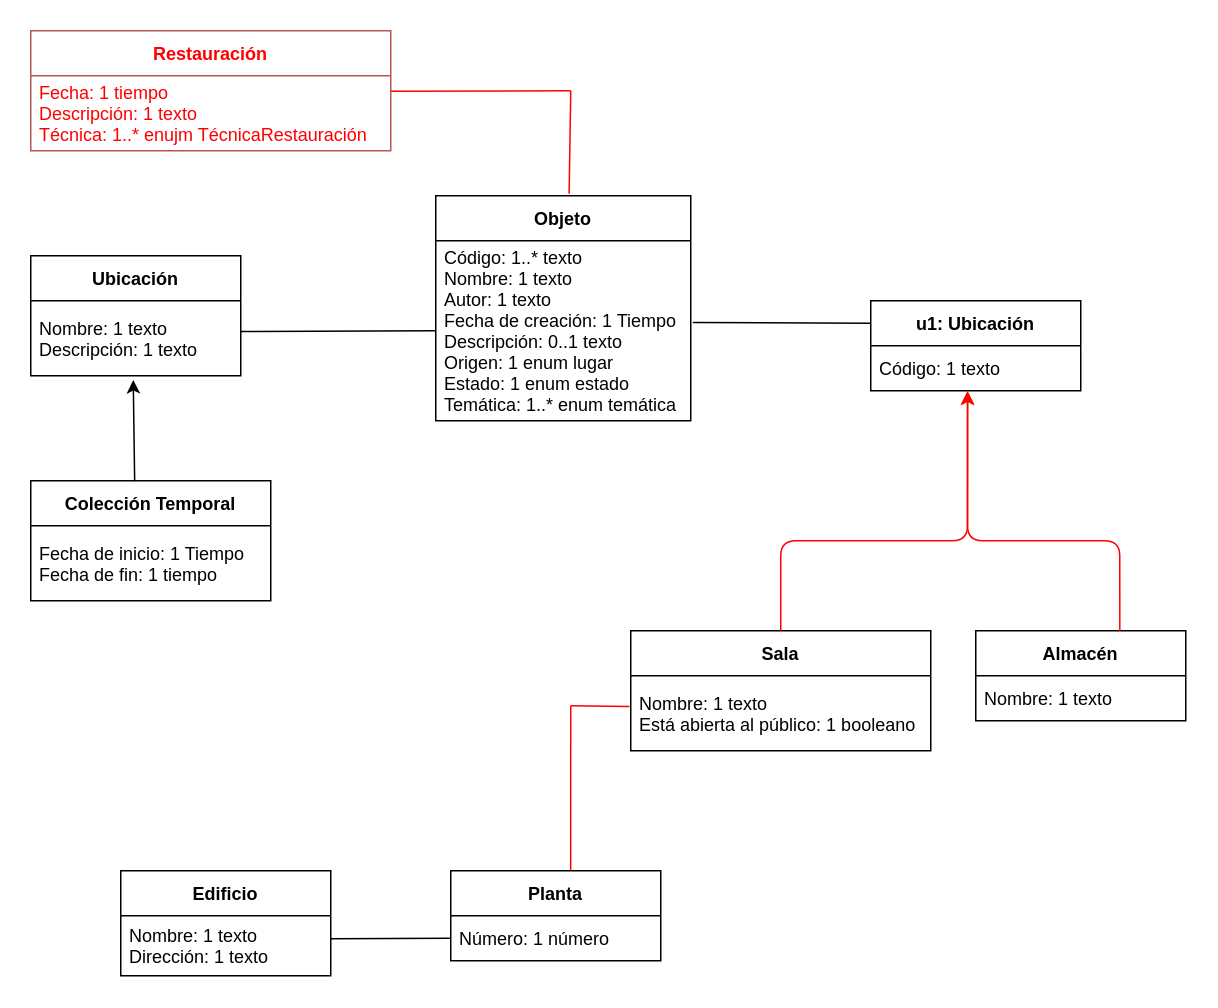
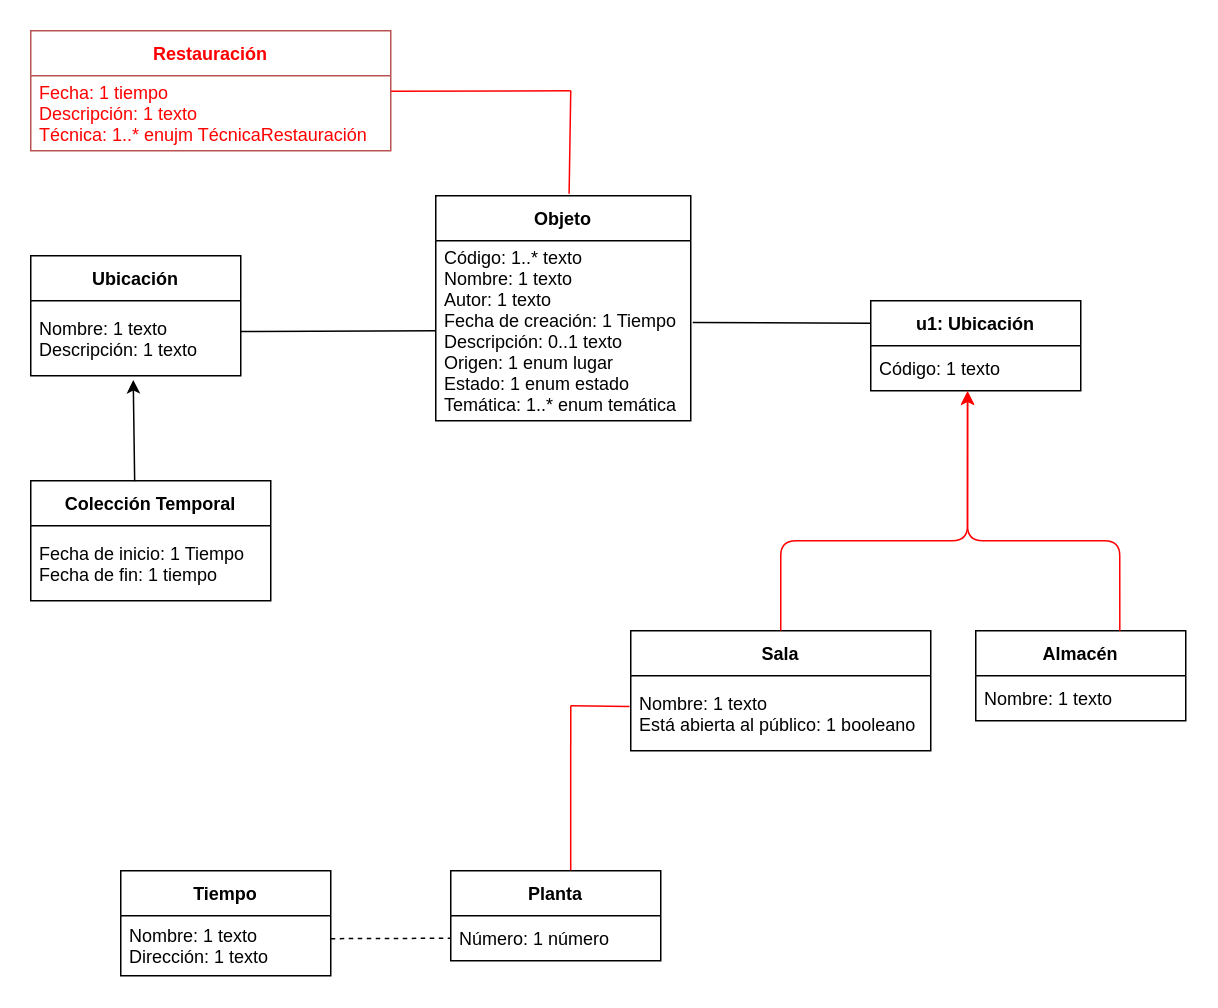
  <mxCell id="0" />
  <mxCell id="1" parent="0" />
  <mxCell id="2" value="Restauración" style="swimlane;fontStyle=1;childLayout=stackLayout;horizontal=1;startSize=30;horizontalStack=0;resizeParent=1;resizeParentMax=0;resizeLast=0;collapsible=1;marginBottom=0;fillColor=none;strokeColor=#b85450;fontColor=#FF0000;" vertex="1" parent="1"><mxGeometry x="20" y="20" width="240" height="80" as="geometry" /></mxCell>
  <mxCell id="3" value="Fecha: 1 tiempo&#10;Descripción: 1 texto&#10;Técnica: 1..* enujm TécnicaRestauración" style="text;strokeColor=none;fillColor=none;align=left;verticalAlign=middle;spacingLeft=4;spacingRight=4;overflow=hidden;points=[[0,0.5],[1,0.5]];portConstraint=eastwest;rotatable=0;fontColor=#FF0000;" vertex="1" parent="2"><mxGeometry y="30" width="240" height="50" as="geometry" /></mxCell>
  <mxCell id="4" value="Objeto" style="swimlane;fontStyle=1;childLayout=stackLayout;horizontal=1;startSize=30;horizontalStack=0;resizeParent=1;resizeParentMax=0;resizeLast=0;collapsible=1;marginBottom=0;fillColor=none;" vertex="1" parent="1"><mxGeometry x="290" y="130" width="170" height="150" as="geometry" /></mxCell>
  <mxCell id="5" value="Código: 1..* texto&#10;Nombre: 1 texto&#10;Autor: 1 texto&#10;Fecha de creación: 1 Tiempo&#10;Descripción: 0..1 texto&#10;Origen: 1 enum lugar&#10;Estado: 1 enum estado&#10;Temática: 1..* enum temática" style="text;strokeColor=none;fillColor=none;align=left;verticalAlign=middle;spacingLeft=4;spacingRight=4;overflow=hidden;points=[[0,0.5],[1,0.5]];portConstraint=eastwest;rotatable=0;fontColor=#000000;" vertex="1" parent="4"><mxGeometry y="30" width="170" height="120" as="geometry" /></mxCell>
  <mxCell id="6" value="u1: Ubicación" style="swimlane;fontStyle=1;childLayout=stackLayout;horizontal=1;startSize=30;horizontalStack=0;resizeParent=1;resizeParentMax=0;resizeLast=0;collapsible=1;marginBottom=0;fillColor=none;" vertex="1" parent="1"><mxGeometry x="580" y="200" width="140" height="60" as="geometry" /></mxCell>
  <mxCell id="7" value="Código: 1 texto" style="text;strokeColor=none;fillColor=none;align=left;verticalAlign=middle;spacingLeft=4;spacingRight=4;overflow=hidden;points=[[0,0.5],[1,0.5]];portConstraint=eastwest;rotatable=0;" vertex="1" parent="6"><mxGeometry y="30" width="140" height="30" as="geometry" /></mxCell>
  <mxCell id="8" value="Almacén" style="swimlane;fontStyle=1;childLayout=stackLayout;horizontal=1;startSize=30;horizontalStack=0;resizeParent=1;resizeParentMax=0;resizeLast=0;collapsible=1;marginBottom=0;fillColor=none;" vertex="1" parent="1"><mxGeometry x="650" y="420" width="140" height="60" as="geometry" /></mxCell>
  <mxCell id="9" value="Nombre: 1 texto" style="text;strokeColor=none;fillColor=none;align=left;verticalAlign=middle;spacingLeft=4;spacingRight=4;overflow=hidden;points=[[0,0.5],[1,0.5]];portConstraint=eastwest;rotatable=0;" vertex="1" parent="8"><mxGeometry y="30" width="140" height="30" as="geometry" /></mxCell>
  <mxCell id="10" value="Sala" style="swimlane;fontStyle=1;childLayout=stackLayout;horizontal=1;startSize=30;horizontalStack=0;resizeParent=1;resizeParentMax=0;resizeLast=0;collapsible=1;marginBottom=0;fillColor=none;" vertex="1" parent="1"><mxGeometry x="420" y="420" width="200" height="80" as="geometry" /></mxCell>
  <mxCell id="11" value="Nombre: 1 texto&#10;Está abierta al público: 1 booleano" style="text;strokeColor=none;fillColor=none;align=left;verticalAlign=middle;spacingLeft=4;spacingRight=4;overflow=hidden;points=[[0,0.5],[1,0.5]];portConstraint=eastwest;rotatable=0;" vertex="1" parent="10"><mxGeometry y="30" width="200" height="50" as="geometry" /></mxCell>
  <mxCell id="12" value="Planta" style="swimlane;fontStyle=1;childLayout=stackLayout;horizontal=1;startSize=30;horizontalStack=0;resizeParent=1;resizeParentMax=0;resizeLast=0;collapsible=1;marginBottom=0;fillColor=none;" vertex="1" parent="1"><mxGeometry x="300" y="580" width="140" height="60" as="geometry" /></mxCell>
  <mxCell id="13" value="Número: 1 número" style="text;strokeColor=none;fillColor=none;align=left;verticalAlign=middle;spacingLeft=4;spacingRight=4;overflow=hidden;points=[[0,0.5],[1,0.5]];portConstraint=eastwest;rotatable=0;" vertex="1" parent="12"><mxGeometry y="30" width="140" height="30" as="geometry" /></mxCell>
  <mxCell id="14" value="Ubicación" style="swimlane;fontStyle=1;childLayout=stackLayout;horizontal=1;startSize=30;horizontalStack=0;resizeParent=1;resizeParentMax=0;resizeLast=0;collapsible=1;marginBottom=0;fillColor=none;" vertex="1" parent="1"><mxGeometry x="20" y="170" width="140" height="80" as="geometry" /></mxCell>
  <mxCell id="15" value="Nombre: 1 texto&#10;Descripción: 1 texto" style="text;strokeColor=none;fillColor=none;align=left;verticalAlign=middle;spacingLeft=4;spacingRight=4;overflow=hidden;points=[[0,0.5],[1,0.5]];portConstraint=eastwest;rotatable=0;" vertex="1" parent="14"><mxGeometry y="30" width="140" height="50" as="geometry" /></mxCell>
  <mxCell id="16" value="Colección Temporal" style="swimlane;fontStyle=1;childLayout=stackLayout;horizontal=1;startSize=30;horizontalStack=0;resizeParent=1;resizeParentMax=0;resizeLast=0;collapsible=1;marginBottom=0;fillColor=none;" vertex="1" parent="1"><mxGeometry x="20" y="320" width="160" height="80" as="geometry" /></mxCell>
  <mxCell id="17" value="Fecha de inicio: 1 Tiempo&#10;Fecha de fin: 1 tiempo" style="text;strokeColor=none;fillColor=none;align=left;verticalAlign=middle;spacingLeft=4;spacingRight=4;overflow=hidden;points=[[0,0.5],[1,0.5]];portConstraint=eastwest;rotatable=0;" vertex="1" parent="16"><mxGeometry y="30" width="160" height="50" as="geometry" /></mxCell>
- <mxCell id="18" value="Edificio" style="swimlane;fontStyle=1;childLayout=stackLayout;horizontal=1;startSize=30;horizontalStack=0;resizeParent=1;resizeParentMax=0;resizeLast=0;collapsible=1;marginBottom=0;fillColor=none;" vertex="1" parent="1"><mxGeometry x="80" y="580" width="140" height="70" as="geometry" /></mxCell>
+ <mxCell id="18" value="Tiempo" style="swimlane;fontStyle=1;childLayout=stackLayout;horizontal=1;startSize=30;horizontalStack=0;resizeParent=1;resizeParentMax=0;resizeLast=0;collapsible=1;marginBottom=0;fillColor=none;" vertex="1" parent="1"><mxGeometry x="80" y="580" width="140" height="70" as="geometry" /></mxCell>
  <mxCell id="19" value="Nombre: 1 texto&#10;Dirección: 1 texto" style="text;strokeColor=none;fillColor=none;align=left;verticalAlign=middle;spacingLeft=4;spacingRight=4;overflow=hidden;points=[[0,0.5],[1,0.5]];portConstraint=eastwest;rotatable=0;" vertex="1" parent="18"><mxGeometry y="30" width="140" height="40" as="geometry" /></mxCell>
  <mxCell id="20" value="" style="endArrow=none;html=1;fontColor=#000000;strokeColor=#FF0000;exitX=1.001;exitY=0.205;exitDx=0;exitDy=0;exitPerimeter=0;" edge="1" parent="1" source="3"><mxGeometry width="50" height="50" relative="1" as="geometry"><mxPoint x="290" y="140" as="sourcePoint" /><mxPoint x="380" y="60" as="targetPoint" /></mxGeometry></mxCell>
  <mxCell id="21" value="" style="endArrow=none;html=1;fontColor=#000000;strokeColor=#FF0000;exitX=0.523;exitY=-0.009;exitDx=0;exitDy=0;exitPerimeter=0;" edge="1" parent="1" source="4"><mxGeometry width="50" height="50" relative="1" as="geometry"><mxPoint x="290" y="140" as="sourcePoint" /><mxPoint x="380" y="60" as="targetPoint" /></mxGeometry></mxCell>
  <mxCell id="22" value="" style="endArrow=none;html=1;fontColor=#000000;strokeColor=#FF0000;exitX=0.571;exitY=-0.005;exitDx=0;exitDy=0;exitPerimeter=0;" edge="1" parent="1" source="12"><mxGeometry width="50" height="50" relative="1" as="geometry"><mxPoint x="340" y="520" as="sourcePoint" /><mxPoint x="380" y="470" as="targetPoint" /></mxGeometry></mxCell>
  <mxCell id="23" value="" style="endArrow=none;html=1;fontColor=#000000;strokeColor=#FF0000;entryX=-0.004;entryY=0.409;entryDx=0;entryDy=0;entryPerimeter=0;" edge="1" parent="1" target="11"><mxGeometry width="50" height="50" relative="1" as="geometry"><mxPoint x="380" y="470" as="sourcePoint" /><mxPoint x="390" y="470" as="targetPoint" /></mxGeometry></mxCell>
  <mxCell id="24" value="" style="edgeStyle=segmentEdgeStyle;endArrow=classic;html=1;fontColor=#000000;strokeColor=#FF0000;entryX=0.461;entryY=1.004;entryDx=0;entryDy=0;entryPerimeter=0;exitX=0.5;exitY=0;exitDx=0;exitDy=0;" edge="1" parent="1" source="10" target="7"><mxGeometry width="50" height="50" relative="1" as="geometry"><mxPoint x="620" y="380" as="sourcePoint" /><mxPoint x="670" y="330" as="targetPoint" /><Array as="points"><mxPoint x="520" y="360" /><mxPoint x="645" y="360" /></Array></mxGeometry></mxCell>
  <mxCell id="25" value="" style="edgeStyle=segmentEdgeStyle;endArrow=classic;html=1;fontColor=#000000;strokeColor=#FF0000;entryX=0.461;entryY=1.018;entryDx=0;entryDy=0;entryPerimeter=0;exitX=0.686;exitY=0.002;exitDx=0;exitDy=0;exitPerimeter=0;" edge="1" parent="1" source="8" target="7"><mxGeometry width="50" height="50" relative="1" as="geometry"><mxPoint x="620" y="380" as="sourcePoint" /><mxPoint x="670" y="330" as="targetPoint" /><Array as="points"><mxPoint x="746" y="360" /><mxPoint x="645" y="360" /></Array></mxGeometry></mxCell>
  <mxCell id="26" value="" style="endArrow=none;html=1;fontColor=#000000;strokeColor=#000000;entryX=0;entryY=0.25;entryDx=0;entryDy=0;exitX=1.008;exitY=0.454;exitDx=0;exitDy=0;exitPerimeter=0;" edge="1" parent="1" source="5" target="6"><mxGeometry width="50" height="50" relative="1" as="geometry"><mxPoint x="490" y="240" as="sourcePoint" /><mxPoint x="540" y="190" as="targetPoint" /></mxGeometry></mxCell>
- <mxCell id="27" value="" style="endArrow=none;html=1;fontColor=#000000;strokeColor=#000000;exitX=1;exitY=0.382;exitDx=0;exitDy=0;exitPerimeter=0;entryX=0;entryY=0.5;entryDx=0;entryDy=0;" edge="1" parent="1" source="19" target="13"><mxGeometry width="50" height="50" relative="1" as="geometry"><mxPoint x="260" y="620" as="sourcePoint" /><mxPoint x="310" y="570" as="targetPoint" /></mxGeometry></mxCell>
+ <mxCell id="27" value="" style="endArrow=none;html=1;fontColor=#000000;strokeColor=#000000;exitX=1;exitY=0.382;exitDx=0;exitDy=0;exitPerimeter=0;entryX=0;entryY=0.5;entryDx=0;entryDy=0;dashed=1;" edge="1" parent="1" source="19" target="13"><mxGeometry width="50" height="50" relative="1" as="geometry"><mxPoint x="260" y="620" as="sourcePoint" /><mxPoint x="310" y="570" as="targetPoint" /></mxGeometry></mxCell>
  <mxCell id="28" value="" style="endArrow=classic;html=1;fontColor=#000000;strokeColor=#000000;entryX=0.488;entryY=1.056;entryDx=0;entryDy=0;entryPerimeter=0;exitX=0.433;exitY=0.004;exitDx=0;exitDy=0;exitPerimeter=0;" edge="1" parent="1" source="16" target="15"><mxGeometry width="50" height="50" relative="1" as="geometry"><mxPoint x="40" y="310" as="sourcePoint" /><mxPoint x="90" y="260" as="targetPoint" /></mxGeometry></mxCell>
  <mxCell id="29" value="" style="endArrow=none;html=1;fontColor=#000000;strokeColor=#000000;exitX=0.998;exitY=0.411;exitDx=0;exitDy=0;entryX=0;entryY=0.5;entryDx=0;entryDy=0;exitPerimeter=0;" edge="1" parent="1" source="15" target="5"><mxGeometry width="50" height="50" relative="1" as="geometry"><mxPoint x="210" y="250" as="sourcePoint" /><mxPoint x="260" y="200" as="targetPoint" /></mxGeometry></mxCell>
